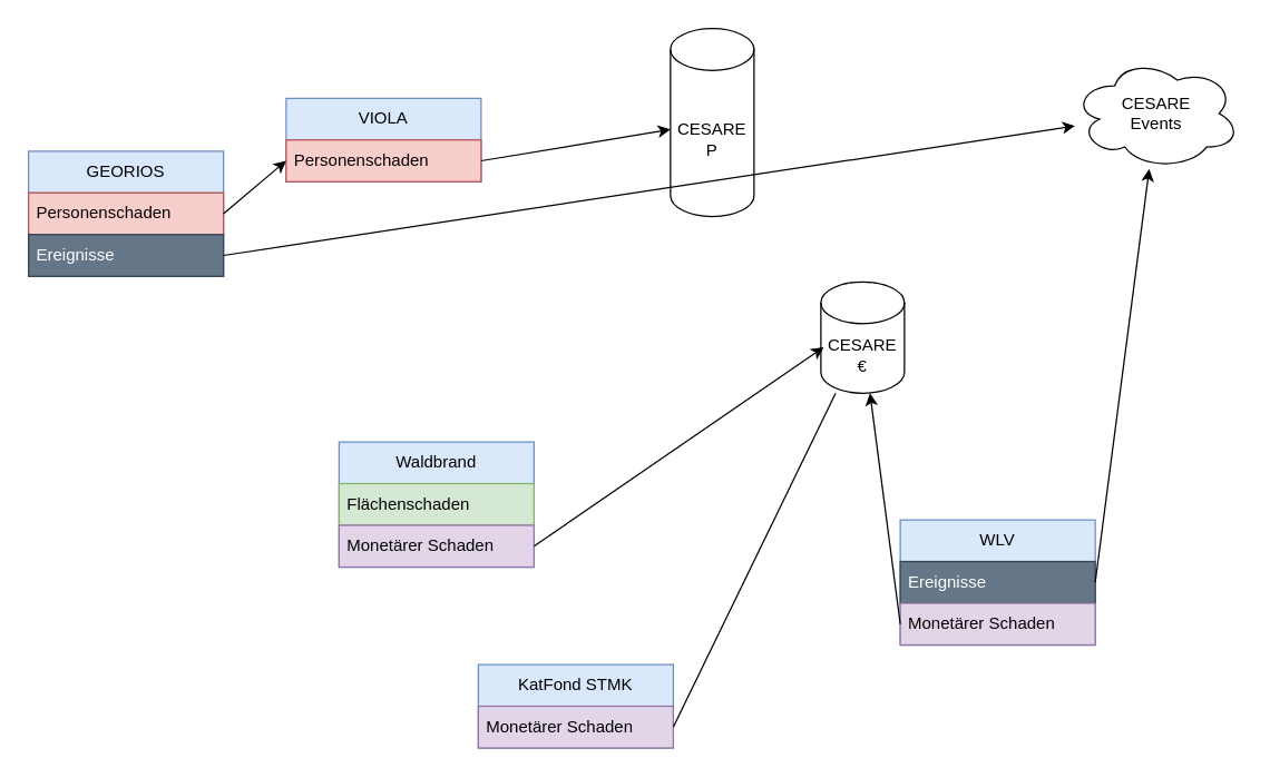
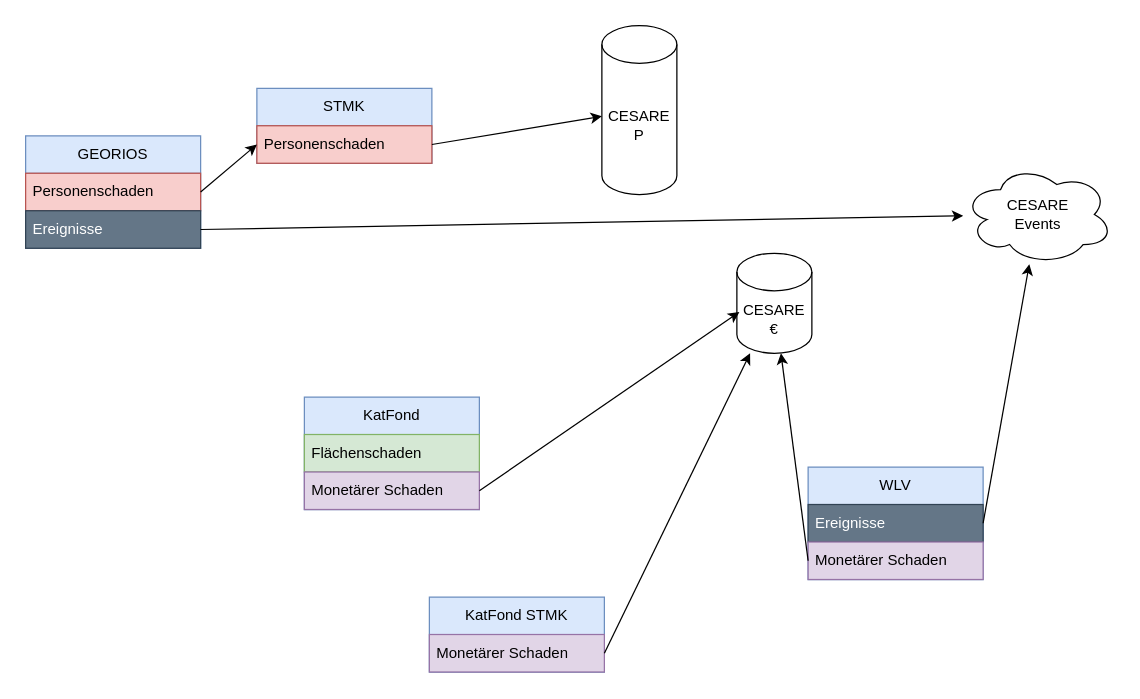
  <mxCell id="0" />
  <mxCell id="1" parent="0" />
- <mxCell id="2" value="VIOLA" style="swimlane;fontStyle=0;childLayout=stackLayout;horizontal=1;startSize=30;horizontalStack=0;resizeParent=1;resizeParentMax=0;resizeLast=0;collapsible=1;marginBottom=0;whiteSpace=wrap;html=1;fillColor=#dae8fc;strokeColor=#6c8ebf;" vertex="1" parent="1"><mxGeometry x="205" y="70" width="140" height="60" as="geometry"><mxRectangle x="50" y="525" width="80" height="30" as="alternateBounds" /></mxGeometry></mxCell>
+ <mxCell id="2" value="STMK" style="swimlane;fontStyle=0;childLayout=stackLayout;horizontal=1;startSize=30;horizontalStack=0;resizeParent=1;resizeParentMax=0;resizeLast=0;collapsible=1;marginBottom=0;whiteSpace=wrap;html=1;fillColor=#dae8fc;strokeColor=#6c8ebf;" vertex="1" parent="1"><mxGeometry x="205" y="70" width="140" height="60" as="geometry"><mxRectangle x="50" y="525" width="80" height="30" as="alternateBounds" /></mxGeometry></mxCell>
  <mxCell id="3" value="Personenschaden" style="text;strokeColor=#b85450;fillColor=#f8cecc;align=left;verticalAlign=middle;spacingLeft=4;spacingRight=4;overflow=hidden;points=[[0,0.5],[1,0.5]];portConstraint=eastwest;rotatable=0;whiteSpace=wrap;html=1;" vertex="1" parent="2"><mxGeometry y="30" width="140" height="30" as="geometry" /></mxCell>
- <mxCell id="4" value="Waldbrand" style="swimlane;fontStyle=0;childLayout=stackLayout;horizontal=1;startSize=30;horizontalStack=0;resizeParent=1;resizeParentMax=0;resizeLast=0;collapsible=1;marginBottom=0;whiteSpace=wrap;html=1;fillColor=#dae8fc;strokeColor=#6c8ebf;" vertex="1" parent="1"><mxGeometry x="243" y="317" width="140" height="90" as="geometry" /></mxCell>
+ <mxCell id="4" value="KatFond" style="swimlane;fontStyle=0;childLayout=stackLayout;horizontal=1;startSize=30;horizontalStack=0;resizeParent=1;resizeParentMax=0;resizeLast=0;collapsible=1;marginBottom=0;whiteSpace=wrap;html=1;fillColor=#dae8fc;strokeColor=#6c8ebf;" vertex="1" parent="1"><mxGeometry x="243" y="317" width="140" height="90" as="geometry" /></mxCell>
  <mxCell id="5" value="Flächenschaden" style="text;strokeColor=#82b366;fillColor=#d5e8d4;align=left;verticalAlign=middle;spacingLeft=4;spacingRight=4;overflow=hidden;points=[[0,0.5],[1,0.5]];portConstraint=eastwest;rotatable=0;whiteSpace=wrap;html=1;" vertex="1" parent="4"><mxGeometry y="30" width="140" height="30" as="geometry" /></mxCell>
  <mxCell id="6" value="Monetärer Schaden" style="text;strokeColor=#9673a6;fillColor=#e1d5e7;align=left;verticalAlign=middle;spacingLeft=4;spacingRight=4;overflow=hidden;points=[[0,0.5],[1,0.5]];portConstraint=eastwest;rotatable=0;whiteSpace=wrap;html=1;" vertex="1" parent="4"><mxGeometry y="60" width="140" height="30" as="geometry" /></mxCell>
  <mxCell id="7" value="CESARE&lt;div&gt;€&lt;/div&gt;" style="shape=cylinder3;whiteSpace=wrap;html=1;boundedLbl=1;backgroundOutline=1;size=15;" vertex="1" parent="1"><mxGeometry x="589" y="202" width="60" height="80" as="geometry" /></mxCell>
  <mxCell id="8" value="CESARE&lt;div&gt;P&lt;/div&gt;" style="shape=cylinder3;whiteSpace=wrap;html=1;boundedLbl=1;backgroundOutline=1;size=15;" vertex="1" parent="1"><mxGeometry x="481" y="20" width="60" height="135" as="geometry" /></mxCell>
  <mxCell id="9" value="KatFond STMK" style="swimlane;fontStyle=0;childLayout=stackLayout;horizontal=1;startSize=30;horizontalStack=0;resizeParent=1;resizeParentMax=0;resizeLast=0;collapsible=1;marginBottom=0;whiteSpace=wrap;html=1;fillColor=#dae8fc;strokeColor=#6c8ebf;" vertex="1" parent="1"><mxGeometry x="343" y="477" width="140" height="60" as="geometry" /></mxCell>
  <mxCell id="10" value="Monetärer Schaden" style="text;strokeColor=#9673a6;fillColor=#e1d5e7;align=left;verticalAlign=middle;spacingLeft=4;spacingRight=4;overflow=hidden;points=[[0,0.5],[1,0.5]];portConstraint=eastwest;rotatable=0;whiteSpace=wrap;html=1;" vertex="1" parent="9"><mxGeometry y="30" width="140" height="30" as="geometry" /></mxCell>
  <mxCell id="11" value="WLV" style="swimlane;fontStyle=0;childLayout=stackLayout;horizontal=1;startSize=30;horizontalStack=0;resizeParent=1;resizeParentMax=0;resizeLast=0;collapsible=1;marginBottom=0;whiteSpace=wrap;html=1;fillColor=#dae8fc;strokeColor=#6c8ebf;" vertex="1" parent="1"><mxGeometry x="646" y="373" width="140" height="90" as="geometry" /></mxCell>
  <mxCell id="12" value="Ereignisse" style="text;strokeColor=#314354;fillColor=#647687;align=left;verticalAlign=middle;spacingLeft=4;spacingRight=4;overflow=hidden;points=[[0,0.5],[1,0.5]];portConstraint=eastwest;rotatable=0;whiteSpace=wrap;html=1;fontColor=#ffffff;" vertex="1" parent="11"><mxGeometry y="30" width="140" height="30" as="geometry" /></mxCell>
  <mxCell id="13" value="Monetärer Schaden" style="text;strokeColor=#9673a6;fillColor=#e1d5e7;align=left;verticalAlign=middle;spacingLeft=4;spacingRight=4;overflow=hidden;points=[[0,0.5],[1,0.5]];portConstraint=eastwest;rotatable=0;whiteSpace=wrap;html=1;" vertex="1" parent="11"><mxGeometry y="60" width="140" height="30" as="geometry" /></mxCell>
  <mxCell id="14" value="" style="endArrow=classic;html=1;rounded=0;exitX=1;exitY=0.5;exitDx=0;exitDy=0;" edge="1" parent="1" source="3" target="8"><mxGeometry width="50" height="50" relative="1" as="geometry"><mxPoint x="543" y="367" as="sourcePoint" /><mxPoint x="593" y="317" as="targetPoint" /></mxGeometry></mxCell>
  <mxCell id="15" value="" style="endArrow=classic;html=1;rounded=0;exitX=1;exitY=0.5;exitDx=0;exitDy=0;entryX=0.033;entryY=0.588;entryDx=0;entryDy=0;entryPerimeter=0;" edge="1" parent="1" source="6" target="7"><mxGeometry width="50" height="50" relative="1" as="geometry"><mxPoint x="393" y="372" as="sourcePoint" /><mxPoint x="743" y="238" as="targetPoint" /></mxGeometry></mxCell>
- <mxCell id="16" value="" style="endArrow=none;html=1;rounded=0;exitX=1;exitY=0.75;exitDx=0;exitDy=0;" edge="1" parent="1" source="9" target="7"><mxGeometry width="50" height="50" relative="1" as="geometry"><mxPoint x="393" y="402" as="sourcePoint" /><mxPoint x="605" y="234" as="targetPoint" /></mxGeometry></mxCell>
- <mxCell id="17" value="CESARE&lt;div&gt;Events&lt;/div&gt;" style="ellipse;shape=cloud;whiteSpace=wrap;html=1;" vertex="1" parent="1"><mxGeometry x="770" y="41" width="120" height="80" as="geometry" /></mxCell>
+ <mxCell id="16" value="" style="endArrow=classic;html=1;rounded=0;exitX=1;exitY=0.75;exitDx=0;exitDy=0;" edge="1" parent="1" source="9" target="7"><mxGeometry width="50" height="50" relative="1" as="geometry"><mxPoint x="393" y="402" as="sourcePoint" /><mxPoint x="605" y="234" as="targetPoint" /></mxGeometry></mxCell>
+ <mxCell id="17" value="CESARE&lt;div&gt;Events&lt;/div&gt;" style="ellipse;shape=cloud;whiteSpace=wrap;html=1;" vertex="1" parent="1"><mxGeometry x="770" y="131" width="120" height="80" as="geometry" /></mxCell>
  <mxCell id="18" value="" style="endArrow=classic;html=1;rounded=0;exitX=0;exitY=0.5;exitDx=0;exitDy=0;" edge="1" parent="1" source="13" target="7"><mxGeometry width="50" height="50" relative="1" as="geometry"><mxPoint x="493" y="532" as="sourcePoint" /><mxPoint x="566" y="257" as="targetPoint" /></mxGeometry></mxCell>
  <mxCell id="19" value="" style="endArrow=classic;html=1;rounded=0;exitX=1;exitY=0.5;exitDx=0;exitDy=0;" edge="1" parent="1" source="12" target="17"><mxGeometry width="50" height="50" relative="1" as="geometry"><mxPoint x="887" y="642" as="sourcePoint" /><mxPoint x="873" y="407" as="targetPoint" /></mxGeometry></mxCell>
  <mxCell id="20" value="GEORIOS" style="swimlane;fontStyle=0;childLayout=stackLayout;horizontal=1;startSize=30;horizontalStack=0;resizeParent=1;resizeParentMax=0;resizeLast=0;collapsible=1;marginBottom=0;whiteSpace=wrap;html=1;fillColor=#dae8fc;strokeColor=#6c8ebf;" vertex="1" parent="1"><mxGeometry x="20" y="108" width="140" height="90" as="geometry" /></mxCell>
  <mxCell id="21" value="Personenschaden" style="text;strokeColor=#b85450;fillColor=#f8cecc;align=left;verticalAlign=middle;spacingLeft=4;spacingRight=4;overflow=hidden;points=[[0,0.5],[1,0.5]];portConstraint=eastwest;rotatable=0;whiteSpace=wrap;html=1;" vertex="1" parent="20"><mxGeometry y="30" width="140" height="30" as="geometry" /></mxCell>
  <mxCell id="22" value="Ereignisse" style="text;strokeColor=#314354;fillColor=#647687;align=left;verticalAlign=middle;spacingLeft=4;spacingRight=4;overflow=hidden;points=[[0,0.5],[1,0.5]];portConstraint=eastwest;rotatable=0;whiteSpace=wrap;html=1;fontColor=#ffffff;" vertex="1" parent="20"><mxGeometry y="60" width="140" height="30" as="geometry" /></mxCell>
  <mxCell id="23" value="" style="endArrow=classic;html=1;rounded=0;exitX=1;exitY=0.5;exitDx=0;exitDy=0;entryX=0;entryY=0.5;entryDx=0;entryDy=0;" edge="1" parent="1" source="20" target="3"><mxGeometry width="50" height="50" relative="1" as="geometry"><mxPoint x="530" y="350" as="sourcePoint" /><mxPoint x="580" y="300" as="targetPoint" /></mxGeometry></mxCell>
  <mxCell id="24" value="" style="endArrow=classic;html=1;rounded=0;exitX=1;exitY=0.5;exitDx=0;exitDy=0;" edge="1" parent="1" source="22" target="17"><mxGeometry width="50" height="50" relative="1" as="geometry"><mxPoint x="530" y="350" as="sourcePoint" /><mxPoint x="580" y="300" as="targetPoint" /></mxGeometry></mxCell>
